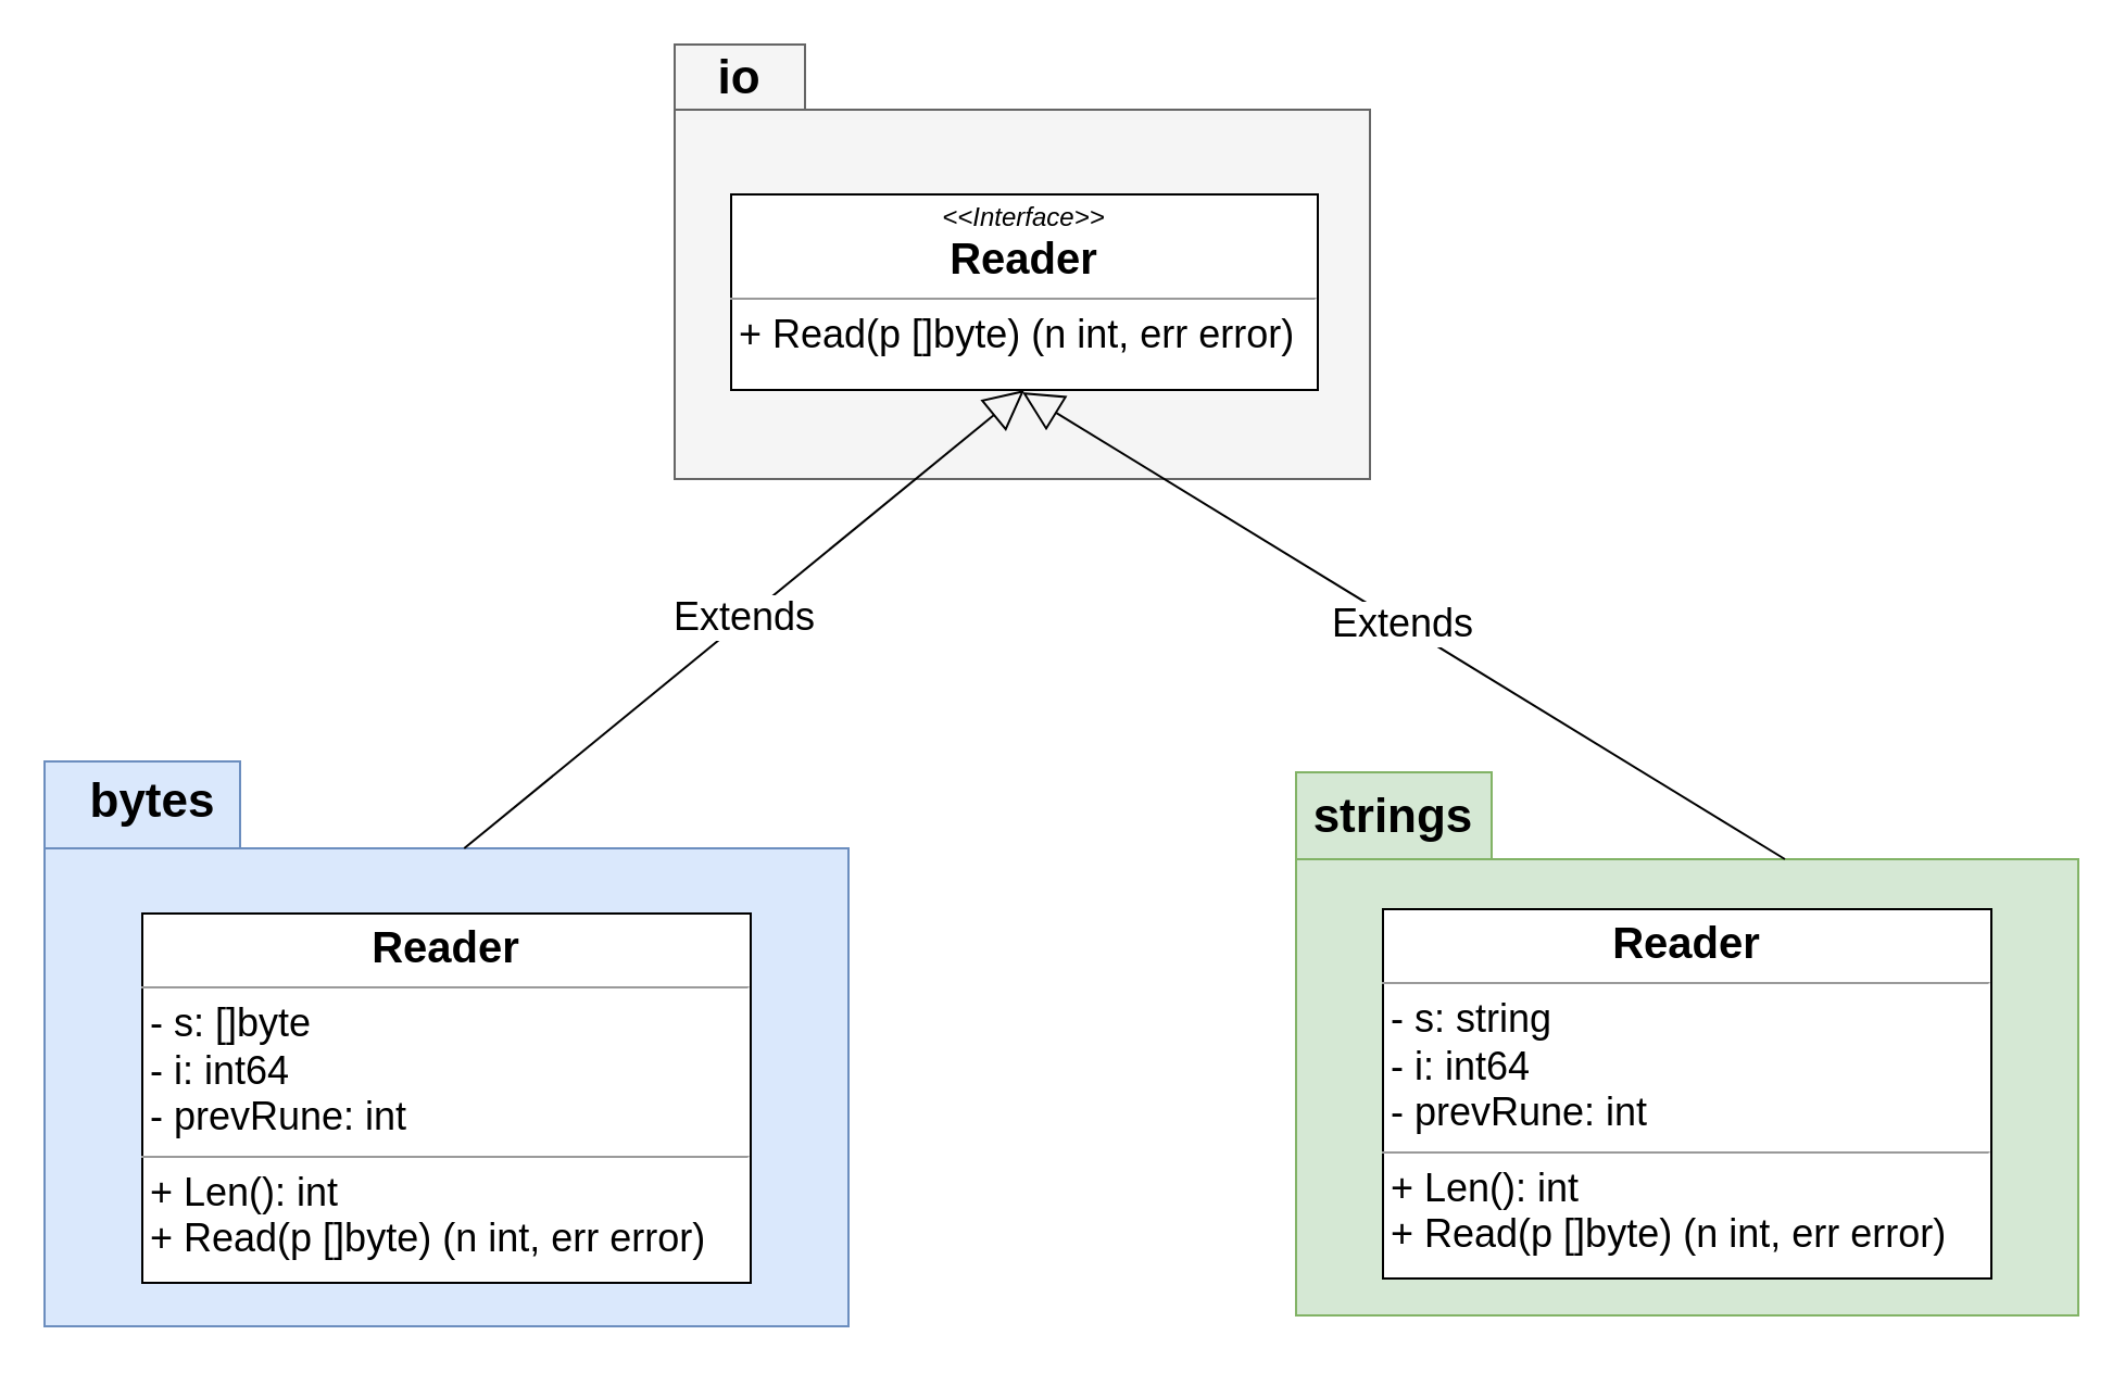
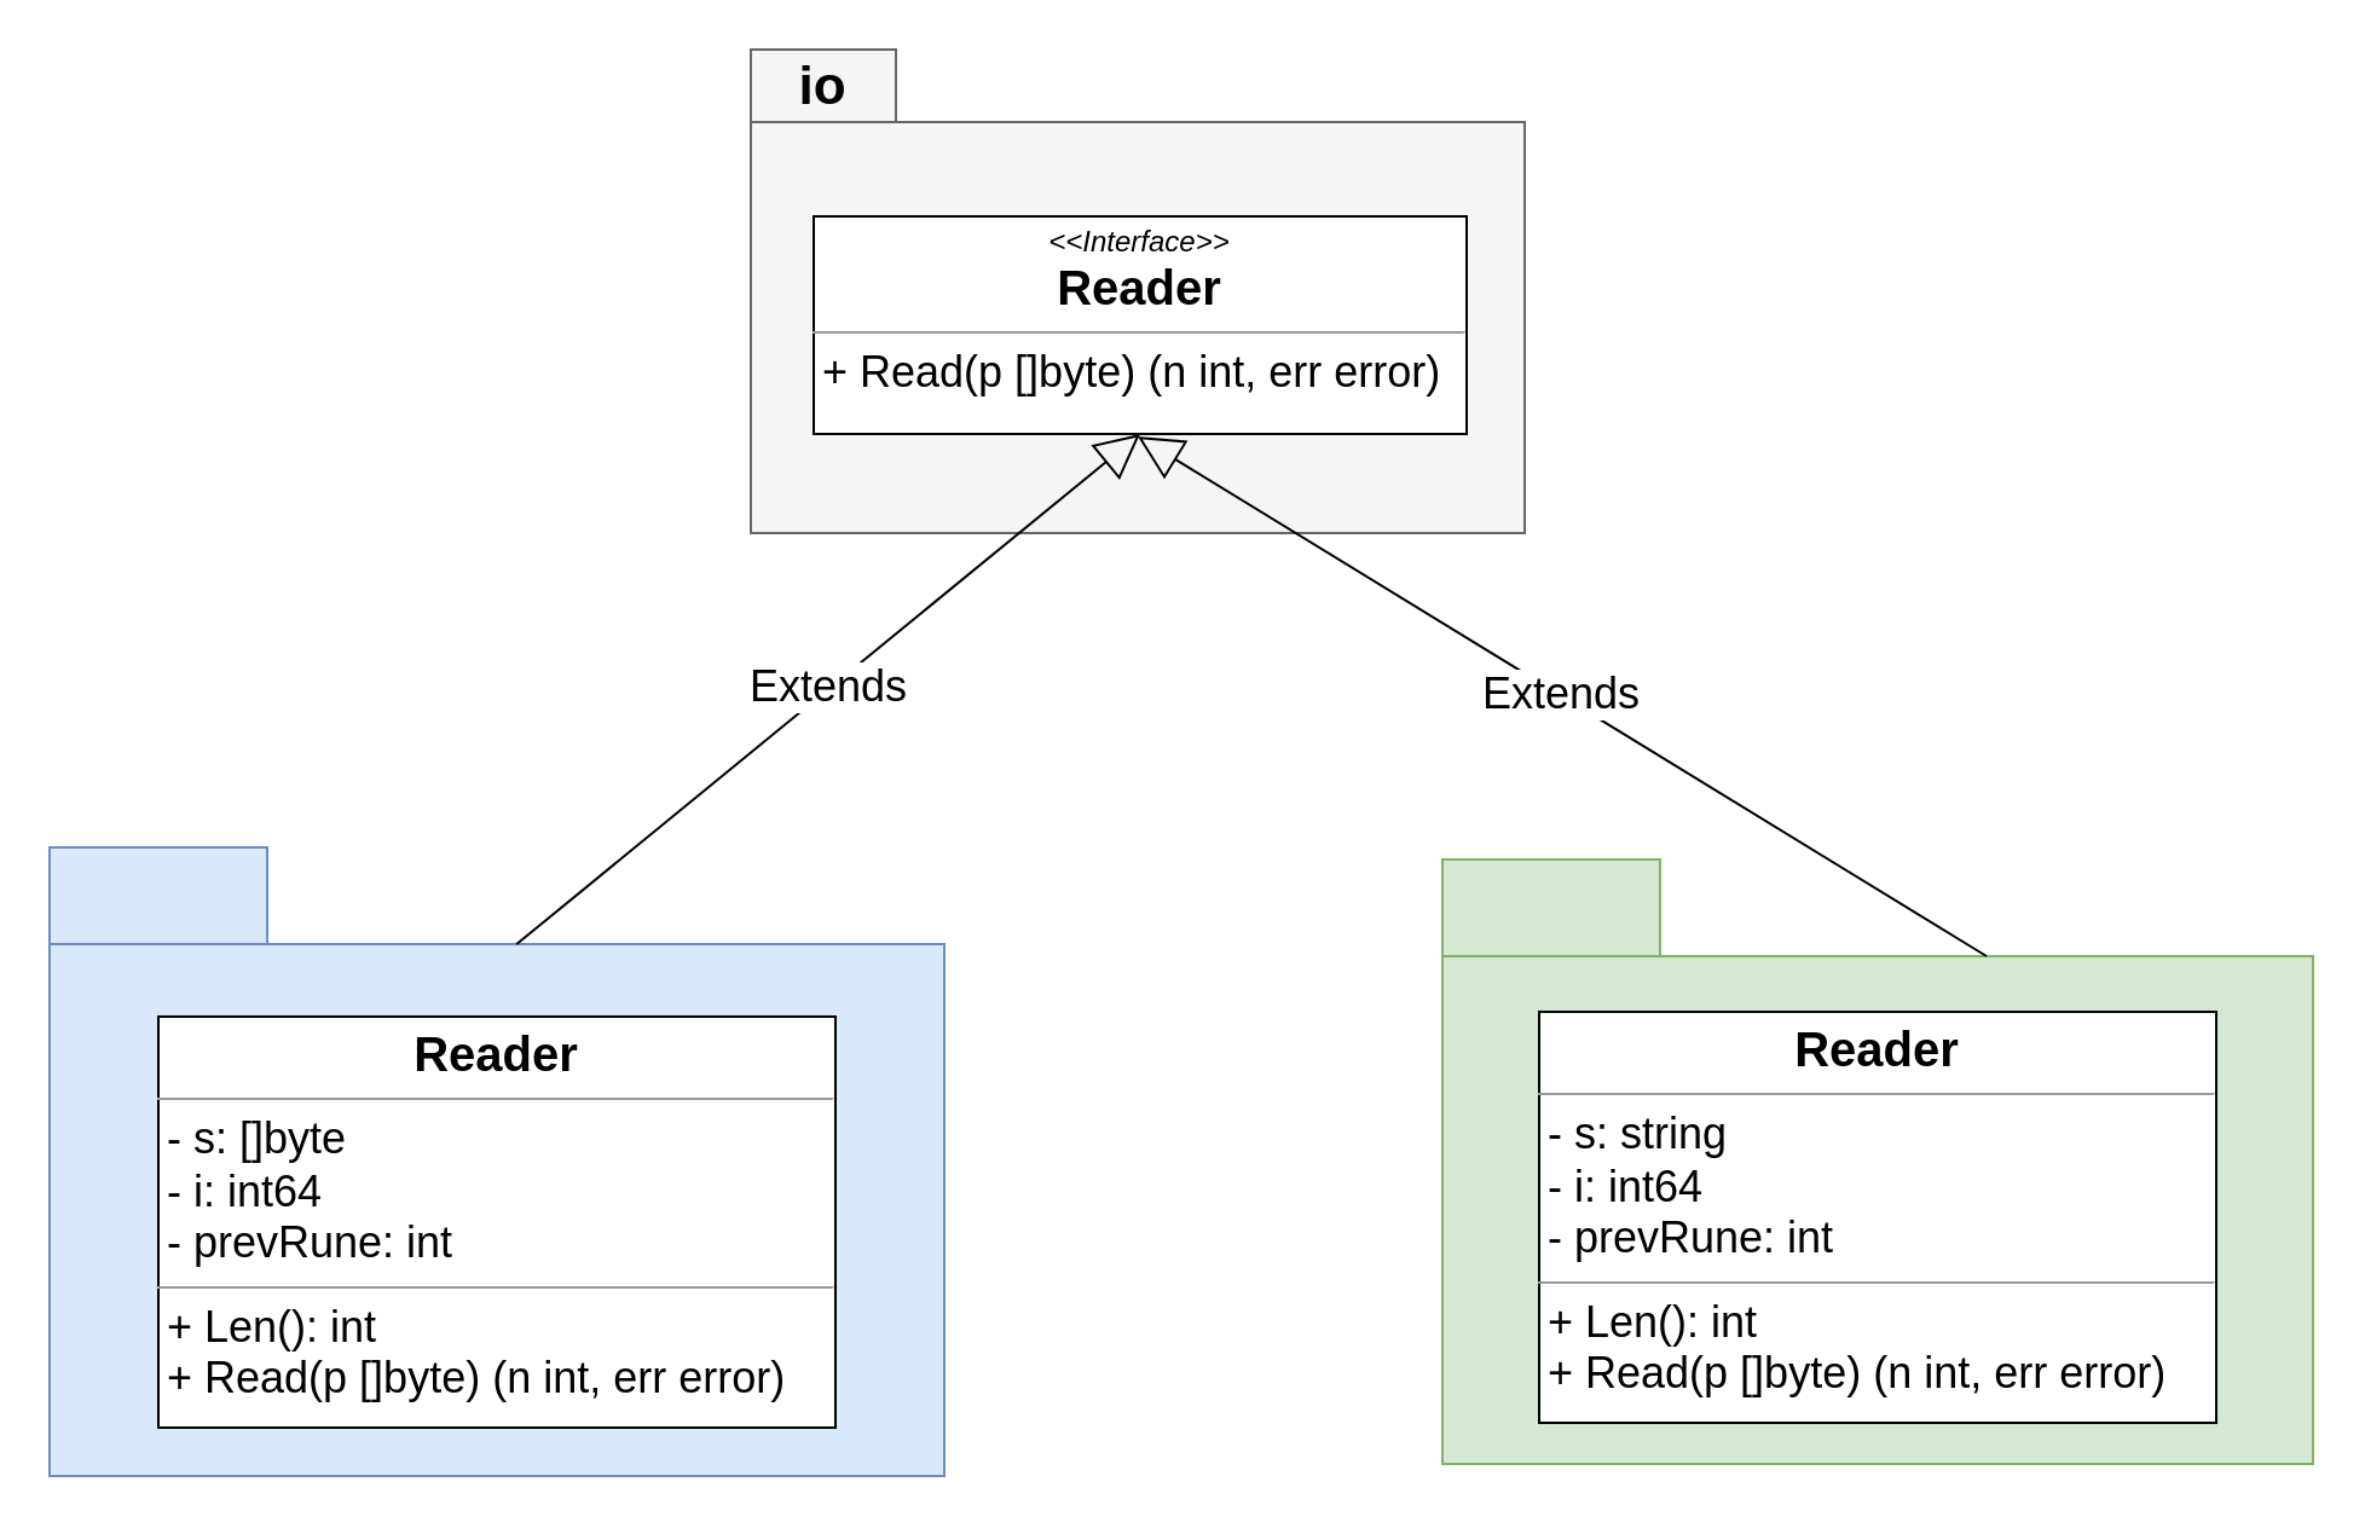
  <mxCell id="0" />
  <mxCell id="1" parent="0" />
  <mxCell id="2" value="" style="shape=folder;fontStyle=1;spacingTop=10;tabWidth=60;tabHeight=30;tabPosition=left;html=1;fillColor=#f5f5f5;fontColor=#333333;strokeColor=#666666;" vertex="1" parent="1"><mxGeometry x="310" y="20" width="320" height="200" as="geometry" /></mxCell>
  <mxCell id="3" value="&lt;p style=&quot;margin: 0px ; margin-top: 4px ; text-align: center&quot;&gt;&lt;i&gt;&amp;lt;&amp;lt;Interface&amp;gt;&amp;gt;&lt;/i&gt;&lt;br&gt;&lt;b&gt;&lt;font style=&quot;font-size: 20px&quot;&gt;Reader&lt;/font&gt;&lt;/b&gt;&lt;/p&gt;&lt;hr size=&quot;1&quot;&gt;&lt;p style=&quot;margin: 0px 0px 0px 4px ; font-size: 18px&quot;&gt;&lt;font style=&quot;font-size: 18px&quot;&gt;+&amp;nbsp;&lt;/font&gt;&lt;font style=&quot;font-size: 18px&quot;&gt;Read(p []byte) (n int, err error)&lt;/font&gt;&lt;/p&gt;" style="verticalAlign=top;align=left;overflow=fill;fontSize=12;fontFamily=Helvetica;html=1;" vertex="1" parent="1"><mxGeometry x="336" y="89" width="270" height="90" as="geometry" /></mxCell>
  <mxCell id="4" value="io" style="text;align=center;fontStyle=1;verticalAlign=middle;spacingLeft=3;spacingRight=3;strokeColor=none;rotatable=0;points=[[0,0.5],[1,0.5]];portConstraint=eastwest;fontSize=22;" vertex="1" parent="1"><mxGeometry x="300" y="20" width="80" height="26" as="geometry" /></mxCell>
  <mxCell id="5" value="&lt;div style=&quot;text-align: left ; line-height: 1.75 ; font-size: 14px&quot;&gt;&lt;br&gt;&lt;/div&gt;" style="shape=folder;fontStyle=1;spacingTop=10;tabWidth=90;tabHeight=40;tabPosition=left;html=1;fontSize=18;fillColor=#dae8fc;strokeColor=#6c8ebf;" vertex="1" parent="1"><mxGeometry x="20" y="350" width="370" height="260" as="geometry" /></mxCell>
  <mxCell id="6" value="&lt;div style=&quot;text-align: left ; line-height: 1.75 ; font-size: 14px&quot;&gt;&lt;br&gt;&lt;/div&gt;" style="shape=folder;fontStyle=1;spacingTop=10;tabWidth=90;tabHeight=40;tabPosition=left;html=1;fontSize=18;fillColor=#d5e8d4;strokeColor=#82b366;" vertex="1" parent="1"><mxGeometry x="596" y="355" width="360" height="250" as="geometry" /></mxCell>
- <mxCell id="7" value="bytes" style="text;align=center;fontStyle=1;verticalAlign=middle;spacingLeft=3;spacingRight=3;strokeColor=none;rotatable=0;points=[[0,0.5],[1,0.5]];portConstraint=eastwest;fontSize=22;" vertex="1" parent="1"><mxGeometry x="30" y="353" width="80" height="26" as="geometry" /></mxCell>
- <mxCell id="8" value="strings" style="text;align=center;fontStyle=1;verticalAlign=middle;spacingLeft=3;spacingRight=3;strokeColor=none;rotatable=0;points=[[0,0.5],[1,0.5]];portConstraint=eastwest;fontSize=22;" vertex="1" parent="1"><mxGeometry x="601" y="360" width="80" height="26" as="geometry" /></mxCell>
  <mxCell id="9" value="&lt;p style=&quot;margin: 0px ; margin-top: 4px ; text-align: center&quot;&gt;&lt;b&gt;&lt;font style=&quot;font-size: 20px&quot;&gt;Reader&lt;/font&gt;&lt;/b&gt;&lt;/p&gt;&lt;hr size=&quot;1&quot;&gt;&lt;p style=&quot;margin: 0px 0px 0px 4px ; font-size: 18px&quot;&gt;&lt;font style=&quot;font-size: 18px&quot;&gt;- s: string&lt;/font&gt;&lt;/p&gt;&lt;p style=&quot;margin: 0px 0px 0px 4px ; font-size: 18px&quot;&gt;&lt;font style=&quot;font-size: 18px&quot;&gt;- i: int64&lt;/font&gt;&lt;/p&gt;&lt;p style=&quot;margin: 0px 0px 0px 4px ; font-size: 18px&quot;&gt;&lt;font style=&quot;font-size: 18px&quot;&gt;- prevRune: int&lt;/font&gt;&lt;/p&gt;&lt;hr size=&quot;1&quot;&gt;&lt;p style=&quot;margin: 0px 0px 0px 4px ; font-size: 18px&quot;&gt;&lt;font style=&quot;font-size: 18px&quot;&gt;+ Len(): int&lt;/font&gt;&lt;/p&gt;&lt;p style=&quot;margin: 0px 0px 0px 4px ; font-size: 18px&quot;&gt;&lt;font style=&quot;font-size: 18px&quot;&gt;+&amp;nbsp;&lt;/font&gt;&lt;font style=&quot;font-size: 18px&quot;&gt;Read(p []byte) (n int, err error)&lt;/font&gt;&lt;br&gt;&lt;/p&gt;" style="verticalAlign=top;align=left;overflow=fill;fontSize=12;fontFamily=Helvetica;html=1;" vertex="1" parent="1"><mxGeometry x="636" y="418" width="280" height="170" as="geometry" /></mxCell>
  <mxCell id="10" value="&lt;p style=&quot;margin: 0px ; margin-top: 4px ; text-align: center&quot;&gt;&lt;b&gt;&lt;font style=&quot;font-size: 20px&quot;&gt;Reader&lt;/font&gt;&lt;/b&gt;&lt;/p&gt;&lt;hr size=&quot;1&quot;&gt;&lt;p style=&quot;margin: 0px 0px 0px 4px ; font-size: 18px&quot;&gt;&lt;font style=&quot;font-size: 18px&quot;&gt;- s: []byte&lt;/font&gt;&lt;/p&gt;&lt;p style=&quot;margin: 0px 0px 0px 4px ; font-size: 18px&quot;&gt;&lt;font style=&quot;font-size: 18px&quot;&gt;- i: int64&lt;/font&gt;&lt;/p&gt;&lt;p style=&quot;margin: 0px 0px 0px 4px ; font-size: 18px&quot;&gt;&lt;font style=&quot;font-size: 18px&quot;&gt;- prevRune: int&lt;/font&gt;&lt;/p&gt;&lt;hr size=&quot;1&quot;&gt;&lt;p style=&quot;margin: 0px 0px 0px 4px ; font-size: 18px&quot;&gt;&lt;font style=&quot;font-size: 18px&quot;&gt;+ Len(): int&lt;/font&gt;&lt;/p&gt;&lt;p style=&quot;margin: 0px 0px 0px 4px ; font-size: 18px&quot;&gt;&lt;font style=&quot;font-size: 18px&quot;&gt;+&amp;nbsp;&lt;/font&gt;&lt;font style=&quot;font-size: 18px&quot;&gt;Read(p []byte) (n int, err error)&lt;/font&gt;&lt;br&gt;&lt;/p&gt;" style="verticalAlign=top;align=left;overflow=fill;fontSize=12;fontFamily=Helvetica;html=1;" vertex="1" parent="1"><mxGeometry x="65" y="420" width="280" height="170" as="geometry" /></mxCell>
  <mxCell id="11" value="Extends" style="endArrow=block;endSize=16;endFill=0;html=1;rounded=0;fontSize=18;exitX=0.522;exitY=0.154;exitDx=0;exitDy=0;exitPerimeter=0;entryX=0.5;entryY=1;entryDx=0;entryDy=0;" edge="1" parent="1" source="5" target="3"><mxGeometry width="160" relative="1" as="geometry"><mxPoint x="400" y="340" as="sourcePoint" /><mxPoint x="560" y="340" as="targetPoint" /></mxGeometry></mxCell>
  <mxCell id="12" value="Extends" style="endArrow=block;endSize=16;endFill=0;html=1;rounded=0;fontSize=18;exitX=0;exitY=0;exitDx=225;exitDy=40;exitPerimeter=0;" edge="1" parent="1" source="6"><mxGeometry width="160" relative="1" as="geometry"><mxPoint x="223.14" y="400.04" as="sourcePoint" /><mxPoint x="470" y="180" as="targetPoint" /></mxGeometry></mxCell>
